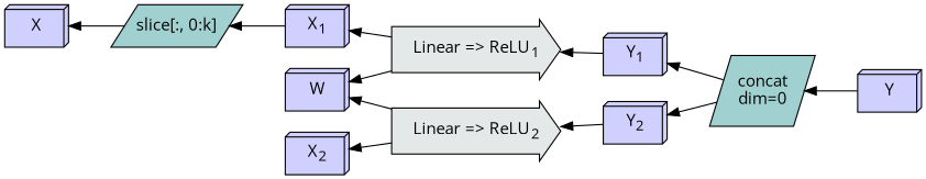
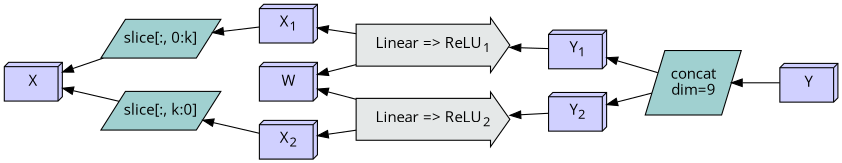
  digraph {
    fontname="Open Sans"
    rankdir=RL
    node [fillcolor="#d0d0ff" fontname="Open Sans" shape=box3d style=filled]
    edge [fontname="Open Sans"]
    n1 [label=<X<sub>1</sub>>]
    n2 [color=black fillcolor="#a0d0d0" label=<slice[:, 0:k]> margin=0 shape=parallelogram]
    X
    n4 [label=<X<sub>2</sub>>]
-   n6 [color=black fillcolor="#a0d0d0" label=<          <table border="0" cellspacing="0" cellpadding="0">            <tr><td>concat</td></tr>            <tr><td>dim=0</td></tr>            </table>       > margin=0 shape=parallelogram]
+   n5 [color=black fillcolor="#a0d0d0" label=<slice[:, k:0]> margin=0 shape=parallelogram]
+   n6 [color=black fillcolor="#a0d0d0" label=<          <table border="0" cellspacing="0" cellpadding="0">            <tr><td>concat</td></tr>            <tr><td>dim=9</td></tr>            </table>       > margin=0 shape=parallelogram]
    Y
    n8 [label=<Y<sub>1</sub>>]
    n9 [label=<Y<sub>2</sub>>]
    n10 [fillcolor="#E5E8E8" label=<Linear =&gt; ReLU<sub>1</sub>> margin=0.25 shape=rarrow]
    W
    n12 [fillcolor="#E5E8E8" label=<Linear =&gt; ReLU<sub>2</sub>> margin=0.25 shape=rarrow]
    n1 -> n2
    n2 -> X
+   n4 -> n5
+   n5 -> X
    n6 -> n8
    n6 -> n9
    Y -> n6
    n8 -> n10
    n9 -> n12
    n10 -> n1
    n10 -> W
    n12 -> n4
    n12 -> W
  }
